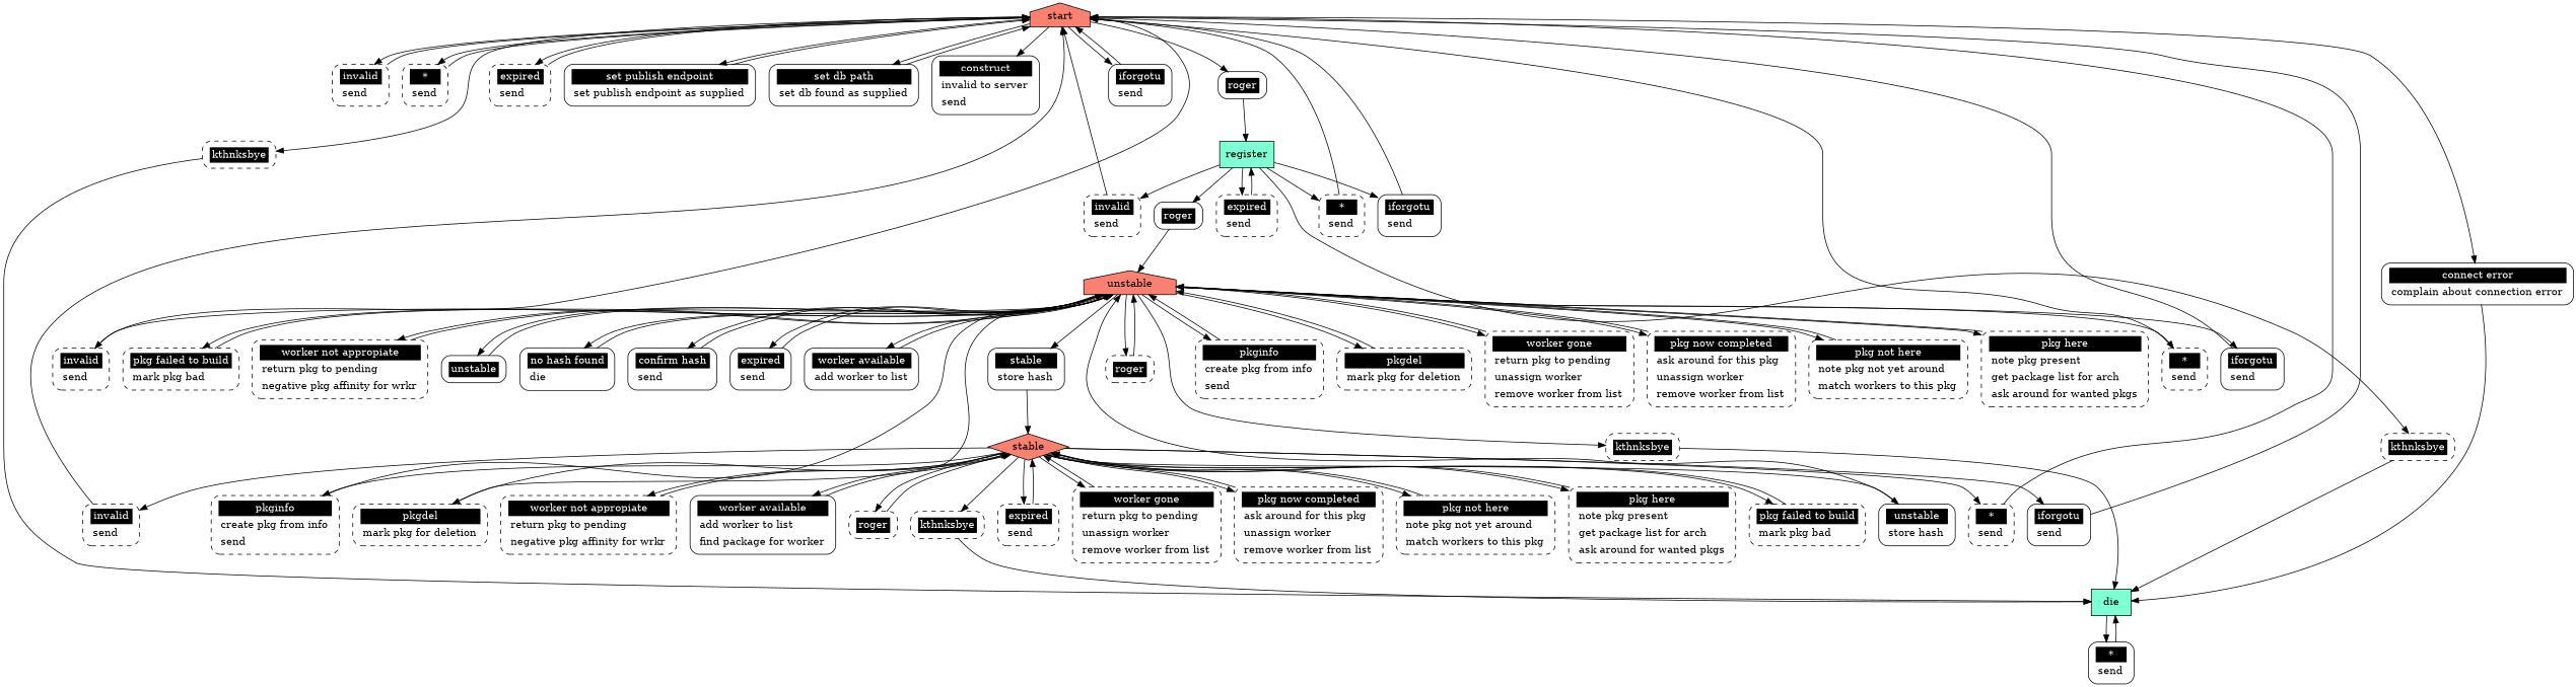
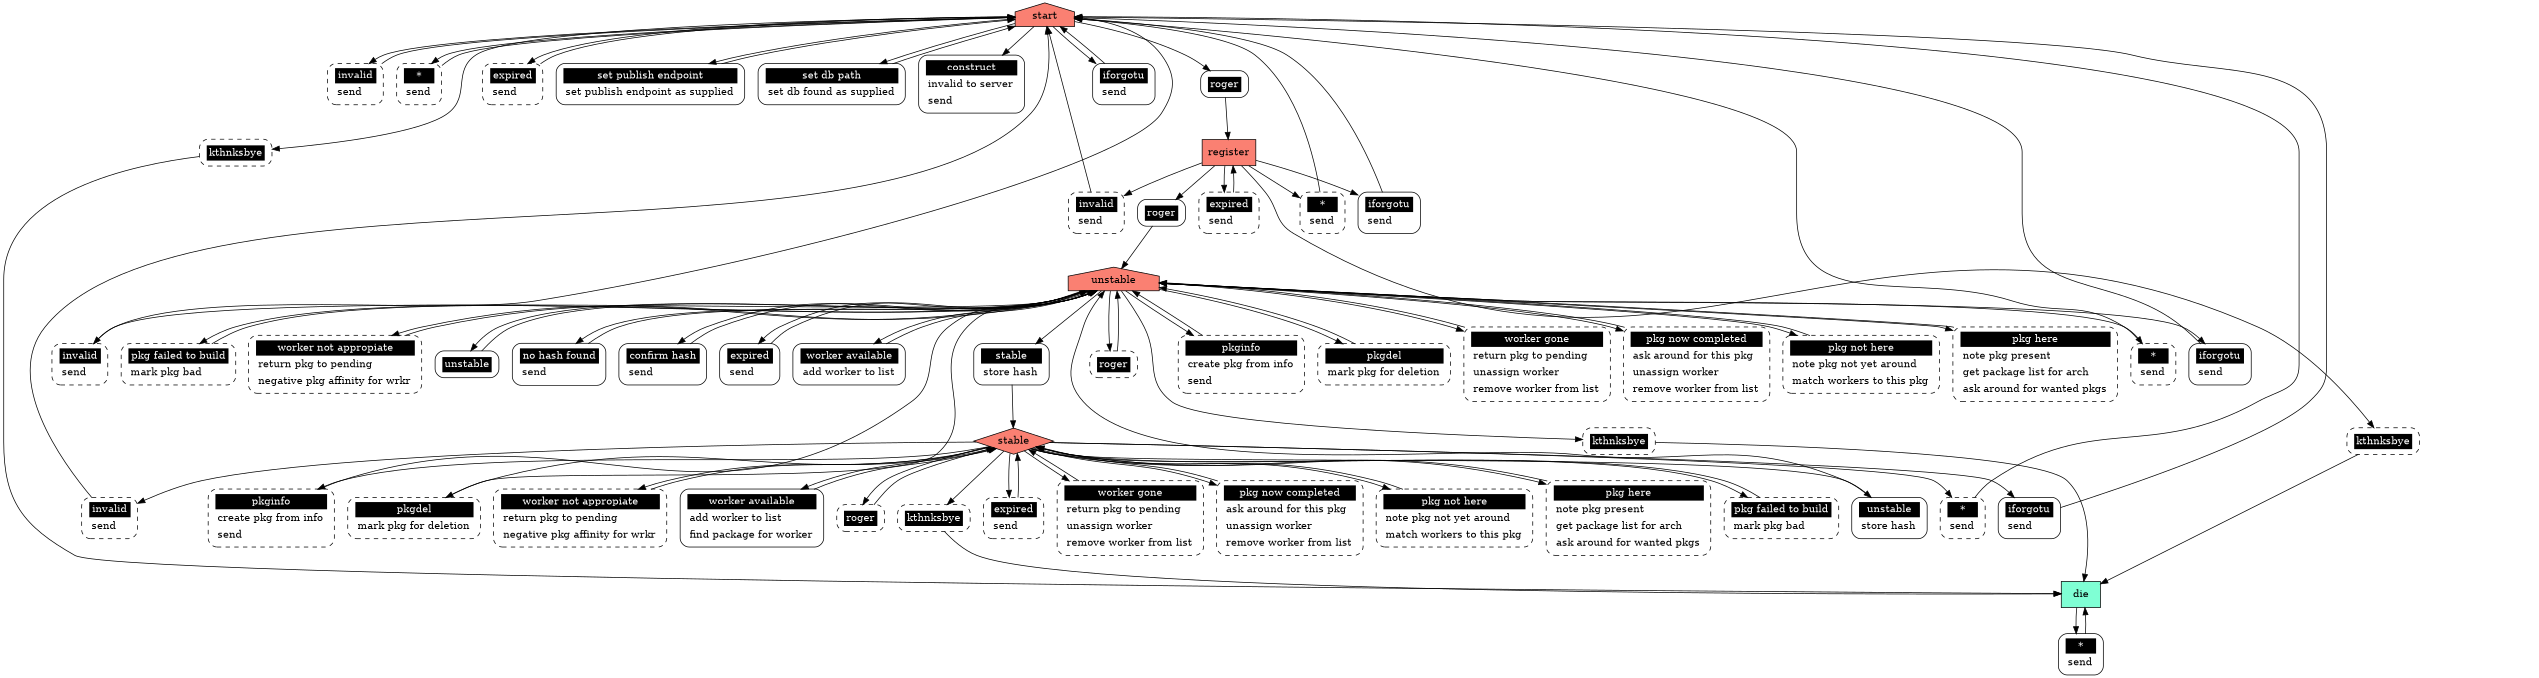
  digraph {
    node [shape=Mrecord style=dashed]
    start [fillcolor=salmon shape=house style=filled]
    n2 [label=<<table border="0" cellborder="0" cellpadding="3" bgcolor="white"><tr><td bgcolor="black" align="center" colspan="2"><font color="white">invalid</font></td></tr><tr><td align="left" port="r3">send</td></tr></table>>]
    n3 [label=<<table border="0" cellborder="0" cellpadding="3" bgcolor="white"><tr><td bgcolor="black" align="center" colspan="2"><font color="white">*</font></td></tr><tr><td align="left" port="r3">send</td></tr></table>>]
    n4 [label=<<table border="0" cellborder="0" cellpadding="3" bgcolor="white"><tr><td bgcolor="black" align="center" colspan="2"><font color="white">kthnksbye</font></td></tr></table>>]
    n5 [label=<<table border="0" cellborder="0" cellpadding="3" bgcolor="white"><tr><td bgcolor="black" align="center" colspan="2"><font color="white">expired</font></td></tr><tr><td align="left" port="r3">send</td></tr></table>>]
    n6 [label=<<table border="0" cellborder="0" cellpadding="3" bgcolor="white"><tr><td bgcolor="black" align="center" colspan="2"><font color="white">set publish endpoint</font></td></tr><tr><td align="left" port="r3">set publish endpoint as supplied</td></tr></table>> style=solid]
    n7 [label=<<table border="0" cellborder="0" cellpadding="3" bgcolor="white"><tr><td bgcolor="black" align="center" colspan="2"><font color="white">set db path</font></td></tr><tr><td align="left" port="r3">set db found as supplied</td></tr></table>> style=solid]
    n8 [label=<<table border="0" cellborder="0" cellpadding="3" bgcolor="white"><tr><td bgcolor="black" align="center" colspan="2"><font color="white">construct</font></td></tr><tr><td align="left" port="r3">invalid to server</td></tr><tr><td align="left" port="r3">send</td></tr></table>> style=solid]
    n9 [label=<<table border="0" cellborder="0" cellpadding="3" bgcolor="white"><tr><td bgcolor="black" align="center" colspan="2"><font color="white">roger</font></td></tr></table>> style=solid]
-   n10 [label=<<table border="0" cellborder="0" cellpadding="3" bgcolor="white"><tr><td bgcolor="black" align="center" colspan="2"><font color="white">connect error</font></td></tr><tr><td align="left" port="r3">complain about connection error</td></tr></table>> style=solid]
    n11 [label=<<table border="0" cellborder="0" cellpadding="3" bgcolor="white"><tr><td bgcolor="black" align="center" colspan="2"><font color="white">iforgotu</font></td></tr><tr><td align="left" port="r3">send</td></tr></table>> style=solid]
    die [fillcolor=aquamarine shape=box style=filled]
-   register [fillcolor=aquamarine shape=box style=filled]
+   register [fillcolor=salmon shape=box style=filled]
    n14 [label=<<table border="0" cellborder="0" cellpadding="3" bgcolor="white"><tr><td bgcolor="black" align="center" colspan="2"><font color="white">*</font></td></tr><tr><td align="left" port="r3">send</td></tr></table>> style=solid]
    n15 [label=<<table border="0" cellborder="0" cellpadding="3" bgcolor="white"><tr><td bgcolor="black" align="center" colspan="2"><font color="white">invalid</font></td></tr><tr><td align="left" port="r3">send</td></tr></table>>]
    n16 [label=<<table border="0" cellborder="0" cellpadding="3" bgcolor="white"><tr><td bgcolor="black" align="center" colspan="2"><font color="white">*</font></td></tr><tr><td align="left" port="r3">send</td></tr></table>>]
    n17 [label=<<table border="0" cellborder="0" cellpadding="3" bgcolor="white"><tr><td bgcolor="black" align="center" colspan="2"><font color="white">kthnksbye</font></td></tr></table>>]
    n18 [label=<<table border="0" cellborder="0" cellpadding="3" bgcolor="white"><tr><td bgcolor="black" align="center" colspan="2"><font color="white">expired</font></td></tr><tr><td align="left" port="r3">send</td></tr></table>>]
    n19 [label=<<table border="0" cellborder="0" cellpadding="3" bgcolor="white"><tr><td bgcolor="black" align="center" colspan="2"><font color="white">roger</font></td></tr></table>> style=solid]
    n20 [label=<<table border="0" cellborder="0" cellpadding="3" bgcolor="white"><tr><td bgcolor="black" align="center" colspan="2"><font color="white">iforgotu</font></td></tr><tr><td align="left" port="r3">send</td></tr></table>> style=solid]
    unstable [fillcolor=salmon shape=house style=filled]
    n22 [label=<<table border="0" cellborder="0" cellpadding="3" bgcolor="white"><tr><td bgcolor="black" align="center" colspan="2"><font color="white">invalid</font></td></tr><tr><td align="left" port="r3">send</td></tr></table>>]
    n23 [label=<<table border="0" cellborder="0" cellpadding="3" bgcolor="white"><tr><td bgcolor="black" align="center" colspan="2"><font color="white">roger</font></td></tr></table>>]
    n24 [label=<<table border="0" cellborder="0" cellpadding="3" bgcolor="white"><tr><td bgcolor="black" align="center" colspan="2"><font color="white">*</font></td></tr><tr><td align="left" port="r3">send</td></tr></table>>]
    n25 [label=<<table border="0" cellborder="0" cellpadding="3" bgcolor="white"><tr><td bgcolor="black" align="center" colspan="2"><font color="white">kthnksbye</font></td></tr></table>>]
    n26 [label=<<table border="0" cellborder="0" cellpadding="3" bgcolor="white"><tr><td bgcolor="black" align="center" colspan="2"><font color="white">pkginfo</font></td></tr><tr><td align="left" port="r3">create pkg from info</td></tr><tr><td align="left" port="r3">send</td></tr></table>>]
    n27 [label=<<table border="0" cellborder="0" cellpadding="3" bgcolor="white"><tr><td bgcolor="black" align="center" colspan="2"><font color="white">pkgdel</font></td></tr><tr><td align="left" port="r3">mark pkg for deletion</td></tr></table>>]
    n28 [label=<<table border="0" cellborder="0" cellpadding="3" bgcolor="white"><tr><td bgcolor="black" align="center" colspan="2"><font color="white">worker gone</font></td></tr><tr><td align="left" port="r3">return pkg to pending</td></tr><tr><td align="left" port="r3">unassign worker</td></tr><tr><td align="left" port="r3">remove worker from list</td></tr></table>>]
    n29 [label=<<table border="0" cellborder="0" cellpadding="3" bgcolor="white"><tr><td bgcolor="black" align="center" colspan="2"><font color="white">pkg now completed</font></td></tr><tr><td align="left" port="r3">ask around for this pkg</td></tr><tr><td align="left" port="r3">unassign worker</td></tr><tr><td align="left" port="r3">remove worker from list</td></tr></table>>]
    n30 [label=<<table border="0" cellborder="0" cellpadding="3" bgcolor="white"><tr><td bgcolor="black" align="center" colspan="2"><font color="white">pkg not here</font></td></tr><tr><td align="left" port="r3">note pkg not yet around</td></tr><tr><td align="left" port="r3">match workers to this pkg</td></tr></table>>]
    n31 [label=<<table border="0" cellborder="0" cellpadding="3" bgcolor="white"><tr><td bgcolor="black" align="center" colspan="2"><font color="white">pkg here</font></td></tr><tr><td align="left" port="r3">note pkg present</td></tr><tr><td align="left" port="r3">get package list for arch</td></tr><tr><td align="left" port="r3">ask around for wanted pkgs</td></tr></table>>]
    n32 [label=<<table border="0" cellborder="0" cellpadding="3" bgcolor="white"><tr><td bgcolor="black" align="center" colspan="2"><font color="white">pkg failed to build</font></td></tr><tr><td align="left" port="r3">mark pkg bad</td></tr></table>>]
    n33 [label=<<table border="0" cellborder="0" cellpadding="3" bgcolor="white"><tr><td bgcolor="black" align="center" colspan="2"><font color="white">worker not appropiate</font></td></tr><tr><td align="left" port="r3">return pkg to pending</td></tr><tr><td align="left" port="r3">negative pkg affinity for wrkr</td></tr></table>>]
    n34 [label=<<table border="0" cellborder="0" cellpadding="3" bgcolor="white"><tr><td bgcolor="black" align="center" colspan="2"><font color="white">unstable</font></td></tr></table>> style=solid]
    n35 [label=<<table border="0" cellborder="0" cellpadding="3" bgcolor="white"><tr><td bgcolor="black" align="center" colspan="2"><font color="white">iforgotu</font></td></tr><tr><td align="left" port="r3">send</td></tr></table>> style=solid]
-   n36 [label=<<table border="0" cellborder="0" cellpadding="3" bgcolor="white"><tr><td bgcolor="black" align="center" colspan="2"><font color="white">no hash found</font></td></tr><tr><td align="left" port="r3">die</td></tr></table>> style=solid]
+   n36 [label=<<table border="0" cellborder="0" cellpadding="3" bgcolor="white"><tr><td bgcolor="black" align="center" colspan="2"><font color="white">no hash found</font></td></tr><tr><td align="left" port="r3">send</td></tr></table>> style=solid]
    n37 [label=<<table border="0" cellborder="0" cellpadding="3" bgcolor="white"><tr><td bgcolor="black" align="center" colspan="2"><font color="white">confirm hash</font></td></tr><tr><td align="left" port="r3">send</td></tr></table>> style=solid]
    n38 [label=<<table border="0" cellborder="0" cellpadding="3" bgcolor="white"><tr><td bgcolor="black" align="center" colspan="2"><font color="white">expired</font></td></tr><tr><td align="left" port="r3">send</td></tr></table>> style=solid]
    n39 [label=<<table border="0" cellborder="0" cellpadding="3" bgcolor="white"><tr><td bgcolor="black" align="center" colspan="2"><font color="white">worker available</font></td></tr><tr><td align="left" port="r3">add worker to list</td></tr></table>> style=solid]
    n40 [label=<<table border="0" cellborder="0" cellpadding="3" bgcolor="white"><tr><td bgcolor="black" align="center" colspan="2"><font color="white">stable</font></td></tr><tr><td align="left" port="r3">store hash</td></tr></table>> style=solid]
    stable [fillcolor=salmon shape=diamond style=filled]
    n42 [label=<<table border="0" cellborder="0" cellpadding="3" bgcolor="white"><tr><td bgcolor="black" align="center" colspan="2"><font color="white">invalid</font></td></tr><tr><td align="left" port="r3">send</td></tr></table>>]
    n43 [label=<<table border="0" cellborder="0" cellpadding="3" bgcolor="white"><tr><td bgcolor="black" align="center" colspan="2"><font color="white">roger</font></td></tr></table>>]
    n44 [label=<<table border="0" cellborder="0" cellpadding="3" bgcolor="white"><tr><td bgcolor="black" align="center" colspan="2"><font color="white">*</font></td></tr><tr><td align="left" port="r3">send</td></tr></table>>]
    n45 [label=<<table border="0" cellborder="0" cellpadding="3" bgcolor="white"><tr><td bgcolor="black" align="center" colspan="2"><font color="white">kthnksbye</font></td></tr></table>>]
    n46 [label=<<table border="0" cellborder="0" cellpadding="3" bgcolor="white"><tr><td bgcolor="black" align="center" colspan="2"><font color="white">expired</font></td></tr><tr><td align="left" port="r3">send</td></tr></table>>]
    n47 [label=<<table border="0" cellborder="0" cellpadding="3" bgcolor="white"><tr><td bgcolor="black" align="center" colspan="2"><font color="white">pkginfo</font></td></tr><tr><td align="left" port="r3">create pkg from info</td></tr><tr><td align="left" port="r3">send</td></tr></table>>]
    n48 [label=<<table border="0" cellborder="0" cellpadding="3" bgcolor="white"><tr><td bgcolor="black" align="center" colspan="2"><font color="white">pkgdel</font></td></tr><tr><td align="left" port="r3">mark pkg for deletion</td></tr></table>>]
    n49 [label=<<table border="0" cellborder="0" cellpadding="3" bgcolor="white"><tr><td bgcolor="black" align="center" colspan="2"><font color="white">worker gone</font></td></tr><tr><td align="left" port="r3">return pkg to pending</td></tr><tr><td align="left" port="r3">unassign worker</td></tr><tr><td align="left" port="r3">remove worker from list</td></tr></table>>]
    n50 [label=<<table border="0" cellborder="0" cellpadding="3" bgcolor="white"><tr><td bgcolor="black" align="center" colspan="2"><font color="white">pkg now completed</font></td></tr><tr><td align="left" port="r3">ask around for this pkg</td></tr><tr><td align="left" port="r3">unassign worker</td></tr><tr><td align="left" port="r3">remove worker from list</td></tr></table>>]
    n51 [label=<<table border="0" cellborder="0" cellpadding="3" bgcolor="white"><tr><td bgcolor="black" align="center" colspan="2"><font color="white">pkg not here</font></td></tr><tr><td align="left" port="r3">note pkg not yet around</td></tr><tr><td align="left" port="r3">match workers to this pkg</td></tr></table>>]
    n52 [label=<<table border="0" cellborder="0" cellpadding="3" bgcolor="white"><tr><td bgcolor="black" align="center" colspan="2"><font color="white">pkg here</font></td></tr><tr><td align="left" port="r3">note pkg present</td></tr><tr><td align="left" port="r3">get package list for arch</td></tr><tr><td align="left" port="r3">ask around for wanted pkgs</td></tr></table>>]
    n53 [label=<<table border="0" cellborder="0" cellpadding="3" bgcolor="white"><tr><td bgcolor="black" align="center" colspan="2"><font color="white">pkg failed to build</font></td></tr><tr><td align="left" port="r3">mark pkg bad</td></tr></table>>]
    n54 [label=<<table border="0" cellborder="0" cellpadding="3" bgcolor="white"><tr><td bgcolor="black" align="center" colspan="2"><font color="white">worker not appropiate</font></td></tr><tr><td align="left" port="r3">return pkg to pending</td></tr><tr><td align="left" port="r3">negative pkg affinity for wrkr</td></tr></table>>]
    n55 [label=<<table border="0" cellborder="0" cellpadding="3" bgcolor="white"><tr><td bgcolor="black" align="center" colspan="2"><font color="white">iforgotu</font></td></tr><tr><td align="left" port="r3">send</td></tr></table>> style=solid]
    n56 [label=<<table border="0" cellborder="0" cellpadding="3" bgcolor="white"><tr><td bgcolor="black" align="center" colspan="2"><font color="white">worker available</font></td></tr><tr><td align="left" port="r3">add worker to list</td></tr><tr><td align="left" port="r3">find package for worker</td></tr></table>> style=solid]
    n57 [label=<<table border="0" cellborder="0" cellpadding="3" bgcolor="white"><tr><td bgcolor="black" align="center" colspan="2"><font color="white">unstable</font></td></tr><tr><td align="left" port="r3">store hash</td></tr></table>> style=solid]
    start -> n2
    start -> n3
    start -> n4
    start -> n5
    start -> n6
    start -> n7
    start -> n8
    start -> n9
-   start -> n10
    start -> n11
    n2 -> start
    n3 -> start
    n4 -> die
    n5 -> start
    n6 -> start
    n7 -> start
    n9 -> register
-   n10 -> die
    n11 -> start
    die -> n14
    register -> n15
    register -> n16
    register -> n17
    register -> n18
    register -> n19
    register -> n20
    n14 -> die
    n15 -> start
    n16 -> start
    n17 -> die
    n18 -> register
    n19 -> unstable
    n20 -> start
    unstable -> n22
    unstable -> n23
    unstable -> n24
    unstable -> n25
    unstable -> n26
    unstable -> n27
    unstable -> n28
    unstable -> n29
    unstable -> n30
    unstable -> n31
    unstable -> n32
    unstable -> n33
    unstable -> n34
    unstable -> n35
    unstable -> n36
    unstable -> n37
    unstable -> n38
    unstable -> n39
    unstable -> n40
    n22 -> start
    n23 -> unstable
    n24 -> start
    n25 -> die
    n26 -> unstable
    n27 -> unstable
    n28 -> unstable
    n29 -> unstable
    n30 -> unstable
    n31 -> unstable
    n32 -> unstable
    n33 -> unstable
    n34 -> unstable
    n35 -> start
    n36 -> unstable
    n37 -> unstable
    n38 -> unstable
    n39 -> unstable
    n40 -> stable
    stable -> n42
    stable -> n43
    stable -> n44
    stable -> n45
    stable -> n46
    stable -> n47
    stable -> n48
    stable -> n49
    stable -> n50
    stable -> n51
    stable -> n52
    stable -> n53
    stable -> n54
    stable -> n55
    stable -> n56
    stable -> n57
    n42 -> start
    n43 -> stable
    n44 -> start
    n45 -> die
    n46 -> stable
    n47 -> unstable
    n48 -> unstable
    n49 -> stable
    n50 -> stable
    n51 -> stable
    n52 -> stable
    n53 -> stable
    n54 -> stable
    n55 -> start
    n56 -> stable
    n57 -> unstable
  }
